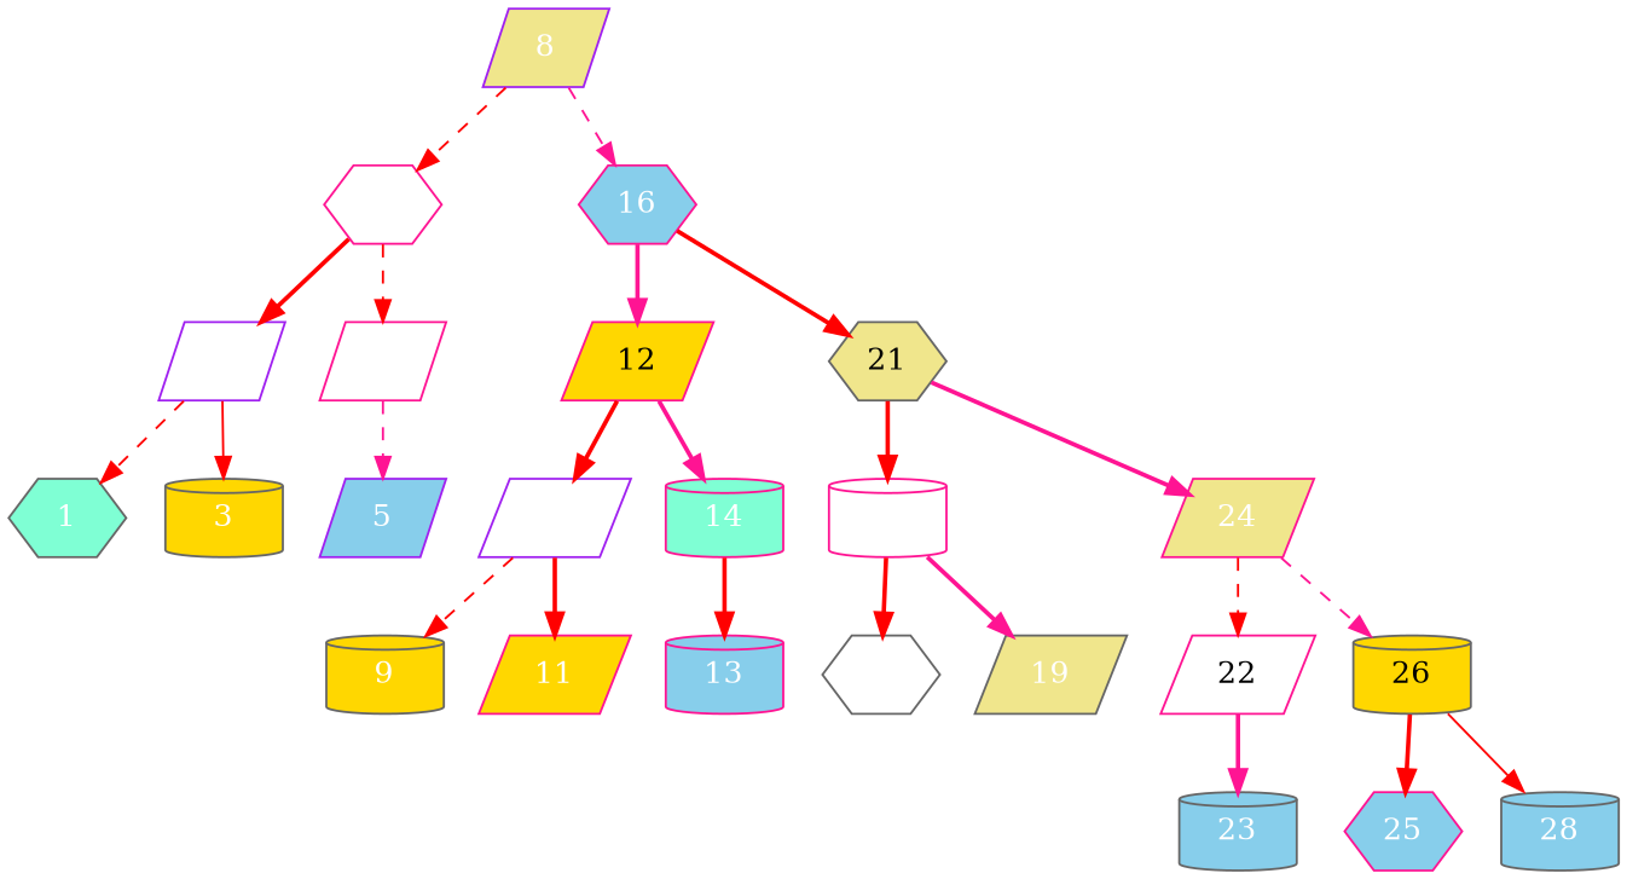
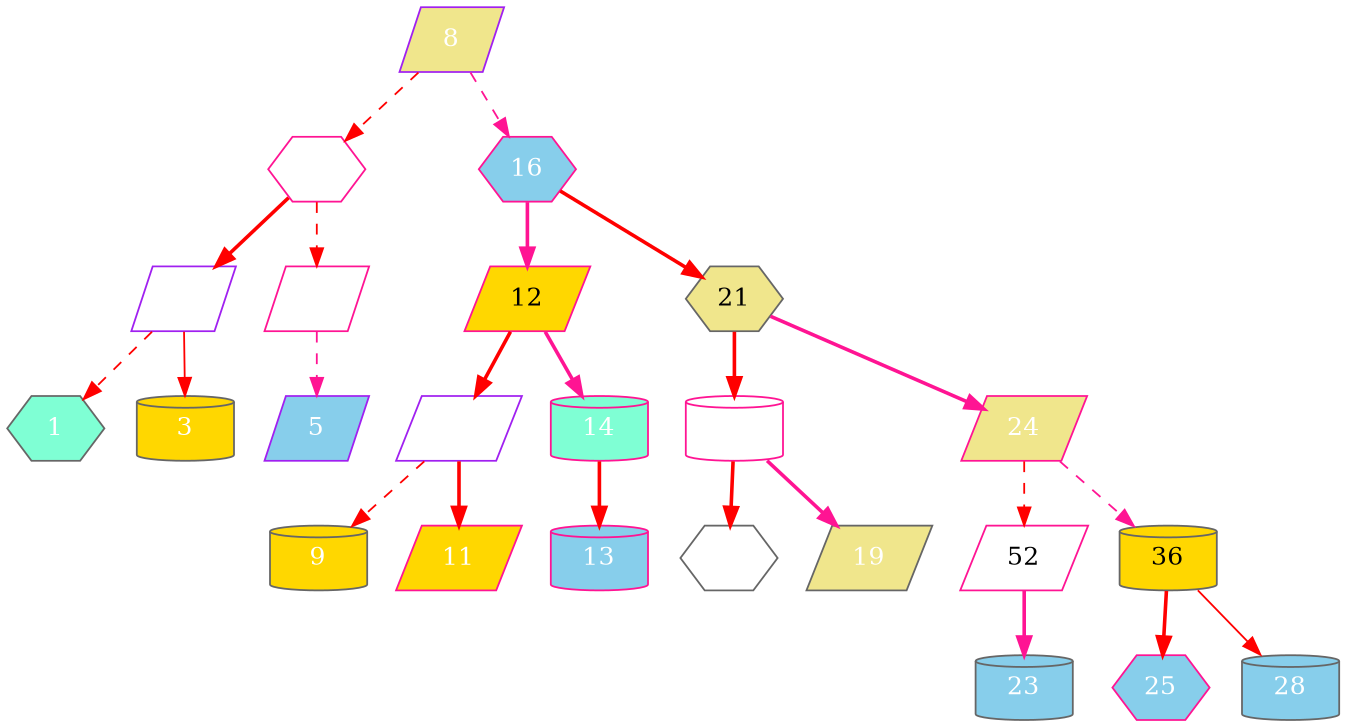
  digraph {
    node [color=deeppink fillcolor=white fontcolor=white shape=parallelogram style=filled]
    edge [color=red style=bold]
    8 [color=purple fillcolor=khaki]
    4 [shape=hexagon]
    16 [fillcolor=skyblue shape=hexagon]
    2 [color=purple]
    7
    12 [fillcolor=gold fontcolor=""]
    21 [color=gray40 fillcolor=khaki shape=hexagon fontcolor=""]
    1 [color=gray40 fillcolor=aquamarine shape=hexagon]
    3 [color=gray40 fillcolor=gold shape=cylinder]
    5 [color=purple fillcolor=skyblue]
    10 [color=purple]
    14 [fillcolor=aquamarine shape=cylinder]
    18 [shape=cylinder]
    24 [fillcolor=khaki]
    9 [color=gray40 fillcolor=gold shape=cylinder]
    11 [fillcolor=gold]
    13 [fillcolor=skyblue shape=cylinder]
    17 [color=gray40 shape=hexagon]
    19 [color=gray40 fillcolor=khaki]
-   22 [fontcolor=""]
-   26 [color=gray40 fillcolor=gold shape=cylinder fontcolor=""]
+   22 [label=52 fontcolor=""]
+   26 [color=gray40 fillcolor=gold shape=cylinder label=36 fontcolor=""]
    23 [color=gray40 fillcolor=skyblue shape=cylinder]
    25 [fillcolor=skyblue shape=hexagon]
    28 [color=gray40 fillcolor=skyblue shape=cylinder]
    8 -> 4 [style=dashed]
    8 -> 16 [color=deeppink style=dashed]
    4 -> 2
    4 -> 7 [style=dashed]
    16 -> 12 [color=deeppink]
    16 -> 21
    2 -> 1 [style=dashed]
    2 -> 3 [style=solid]
    7 -> 5 [color=deeppink style=dashed]
    12 -> 10
    12 -> 14 [color=deeppink]
    21 -> 18
    21 -> 24 [color=deeppink]
    10 -> 9 [style=dashed]
    10 -> 11
    14 -> 13
    18 -> 17
    18 -> 19 [color=deeppink]
    24 -> 22 [style=dashed]
    24 -> 26 [color=deeppink style=dashed]
    22 -> 23 [color=deeppink]
    26 -> 25
    26 -> 28 [style=solid]
  }
